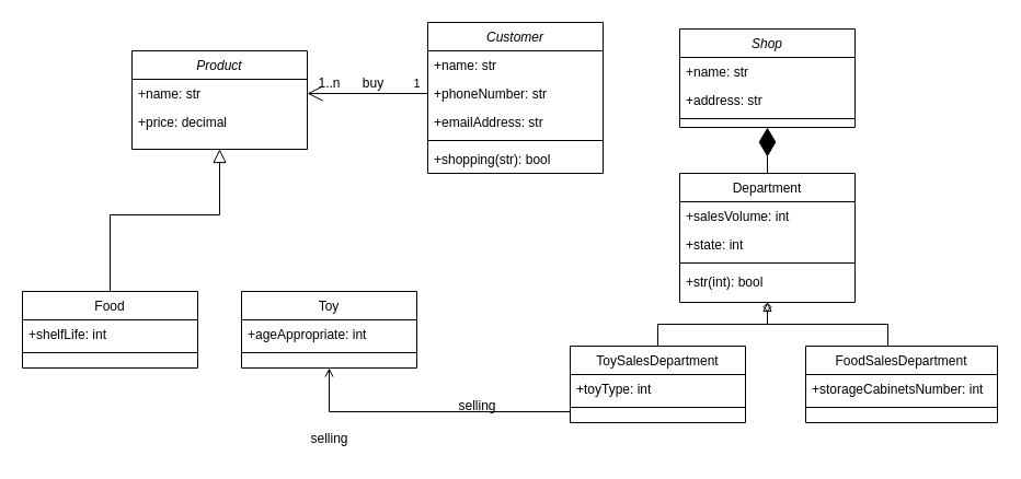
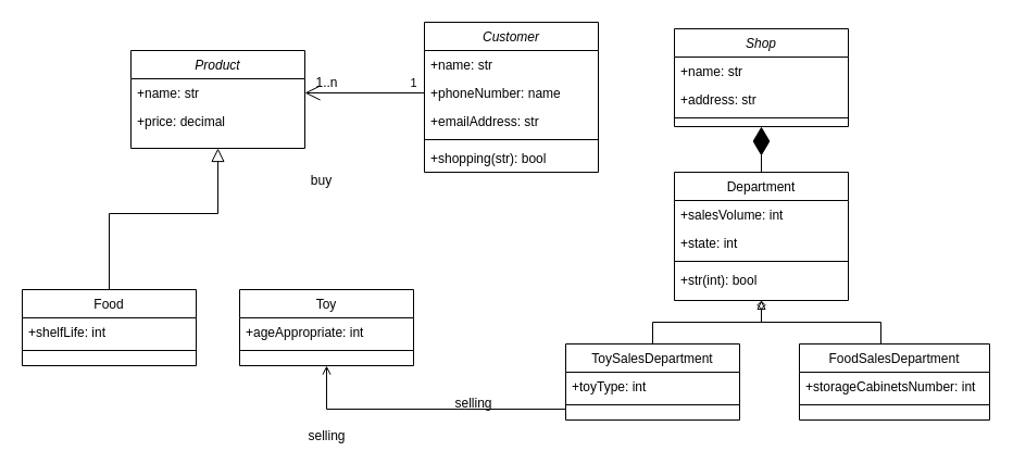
  <mxCell id="0" />
  <mxCell id="1" parent="0" />
  <mxCell id="2" value="Product" style="swimlane;fontStyle=2;align=center;verticalAlign=top;childLayout=stackLayout;horizontal=1;startSize=26;horizontalStack=0;resizeParent=1;resizeLast=0;collapsible=1;marginBottom=0;rounded=0;shadow=0;strokeWidth=1;" parent="1" vertex="1"><mxGeometry x="120" y="46" width="160" height="90" as="geometry"><mxRectangle x="230" y="140" width="160" height="26" as="alternateBounds" /></mxGeometry></mxCell>
  <mxCell id="3" value="+name: str" style="text;align=left;verticalAlign=top;spacingLeft=4;spacingRight=4;overflow=hidden;rotatable=0;points=[[0,0.5],[1,0.5]];portConstraint=eastwest;" parent="2" vertex="1"><mxGeometry y="26" width="160" height="26" as="geometry" /></mxCell>
  <mxCell id="4" value="+price: decimal" style="text;align=left;verticalAlign=top;spacingLeft=4;spacingRight=4;overflow=hidden;rotatable=0;points=[[0,0.5],[1,0.5]];portConstraint=eastwest;rounded=0;shadow=0;html=0;" parent="2" vertex="1"><mxGeometry y="52" width="160" height="26" as="geometry" /></mxCell>
  <mxCell id="5" value="Food" style="swimlane;fontStyle=0;align=center;verticalAlign=top;childLayout=stackLayout;horizontal=1;startSize=26;horizontalStack=0;resizeParent=1;resizeLast=0;collapsible=1;marginBottom=0;rounded=0;shadow=0;strokeWidth=1;" parent="1" vertex="1"><mxGeometry x="20" y="266" width="160" height="70" as="geometry"><mxRectangle x="130" y="380" width="160" height="26" as="alternateBounds" /></mxGeometry></mxCell>
  <mxCell id="6" value="+shelfLife: int" style="text;align=left;verticalAlign=top;spacingLeft=4;spacingRight=4;overflow=hidden;rotatable=0;points=[[0,0.5],[1,0.5]];portConstraint=eastwest;" parent="5" vertex="1"><mxGeometry y="26" width="160" height="26" as="geometry" /></mxCell>
  <mxCell id="7" value="" style="line;html=1;strokeWidth=1;align=left;verticalAlign=middle;spacingTop=-1;spacingLeft=3;spacingRight=3;rotatable=0;labelPosition=right;points=[];portConstraint=eastwest;" parent="5" vertex="1"><mxGeometry y="52" width="160" height="8" as="geometry" /></mxCell>
  <mxCell id="8" value="" style="endArrow=block;endSize=10;endFill=0;shadow=0;strokeWidth=1;rounded=0;edgeStyle=elbowEdgeStyle;elbow=vertical;" parent="1" source="5" target="2" edge="1"><mxGeometry width="160" relative="1" as="geometry"><mxPoint x="90" y="109" as="sourcePoint" /><mxPoint x="90" y="109" as="targetPoint" /><Array as="points"><mxPoint x="200" y="196" /></Array></mxGeometry></mxCell>
  <mxCell id="9" value="Toy" style="swimlane;fontStyle=0;align=center;verticalAlign=top;childLayout=stackLayout;horizontal=1;startSize=26;horizontalStack=0;resizeParent=1;resizeLast=0;collapsible=1;marginBottom=0;rounded=0;shadow=0;strokeWidth=1;" parent="1" vertex="1"><mxGeometry x="220" y="266" width="160" height="70" as="geometry"><mxRectangle x="340" y="380" width="170" height="26" as="alternateBounds" /></mxGeometry></mxCell>
  <mxCell id="10" value="+ageAppropriate: int" style="text;align=left;verticalAlign=top;spacingLeft=4;spacingRight=4;overflow=hidden;rotatable=0;points=[[0,0.5],[1,0.5]];portConstraint=eastwest;" parent="9" vertex="1"><mxGeometry y="26" width="160" height="26" as="geometry" /></mxCell>
  <mxCell id="11" value="" style="line;html=1;strokeWidth=1;align=left;verticalAlign=middle;spacingTop=-1;spacingLeft=3;spacingRight=3;rotatable=0;labelPosition=right;points=[];portConstraint=eastwest;" parent="9" vertex="1"><mxGeometry y="52" width="160" height="8" as="geometry" /></mxCell>
  <mxCell id="12" value="Shop" style="swimlane;fontStyle=2;align=center;verticalAlign=top;childLayout=stackLayout;horizontal=1;startSize=26;horizontalStack=0;resizeParent=1;resizeLast=0;collapsible=1;marginBottom=0;rounded=0;shadow=0;strokeWidth=1;" parent="1" vertex="1"><mxGeometry x="620" y="26" width="160" height="90" as="geometry"><mxRectangle x="230" y="140" width="160" height="26" as="alternateBounds" /></mxGeometry></mxCell>
  <mxCell id="13" value="+name: str" style="text;align=left;verticalAlign=top;spacingLeft=4;spacingRight=4;overflow=hidden;rotatable=0;points=[[0,0.5],[1,0.5]];portConstraint=eastwest;" parent="12" vertex="1"><mxGeometry y="26" width="160" height="26" as="geometry" /></mxCell>
  <mxCell id="14" value="+address: str" style="text;align=left;verticalAlign=top;spacingLeft=4;spacingRight=4;overflow=hidden;rotatable=0;points=[[0,0.5],[1,0.5]];portConstraint=eastwest;rounded=0;shadow=0;html=0;" parent="12" vertex="1"><mxGeometry y="52" width="160" height="26" as="geometry" /></mxCell>
  <mxCell id="15" value="" style="line;html=1;strokeWidth=1;align=left;verticalAlign=middle;spacingTop=-1;spacingLeft=3;spacingRight=3;rotatable=0;labelPosition=right;points=[];portConstraint=eastwest;" parent="12" vertex="1"><mxGeometry y="78" width="160" height="8" as="geometry" /></mxCell>
  <mxCell id="16" value="Customer" style="swimlane;fontStyle=2;align=center;verticalAlign=top;childLayout=stackLayout;horizontal=1;startSize=26;horizontalStack=0;resizeParent=1;resizeLast=0;collapsible=1;marginBottom=0;rounded=0;shadow=0;strokeWidth=1;" parent="1" vertex="1"><mxGeometry x="390" y="20" width="160" height="138" as="geometry"><mxRectangle x="230" y="140" width="160" height="26" as="alternateBounds" /></mxGeometry></mxCell>
  <mxCell id="17" value="+name: str" style="text;align=left;verticalAlign=top;spacingLeft=4;spacingRight=4;overflow=hidden;rotatable=0;points=[[0,0.5],[1,0.5]];portConstraint=eastwest;" parent="16" vertex="1"><mxGeometry y="26" width="160" height="26" as="geometry" /></mxCell>
- <mxCell id="18" value="+phoneNumber: str" style="text;align=left;verticalAlign=top;spacingLeft=4;spacingRight=4;overflow=hidden;rotatable=0;points=[[0,0.5],[1,0.5]];portConstraint=eastwest;rounded=0;shadow=0;html=0;" parent="16" vertex="1"><mxGeometry y="52" width="160" height="26" as="geometry" /></mxCell>
+ <mxCell id="18" value="+phoneNumber: name" style="text;align=left;verticalAlign=top;spacingLeft=4;spacingRight=4;overflow=hidden;rotatable=0;points=[[0,0.5],[1,0.5]];portConstraint=eastwest;rounded=0;shadow=0;html=0;" parent="16" vertex="1"><mxGeometry y="52" width="160" height="26" as="geometry" /></mxCell>
  <mxCell id="19" value="+emailAddress: str" style="text;align=left;verticalAlign=top;spacingLeft=4;spacingRight=4;overflow=hidden;rotatable=0;points=[[0,0.5],[1,0.5]];portConstraint=eastwest;rounded=0;shadow=0;html=0;" parent="16" vertex="1"><mxGeometry y="78" width="160" height="26" as="geometry" /></mxCell>
  <mxCell id="20" value="" style="line;html=1;strokeWidth=1;align=left;verticalAlign=middle;spacingTop=-1;spacingLeft=3;spacingRight=3;rotatable=0;labelPosition=right;points=[];portConstraint=eastwest;" parent="16" vertex="1"><mxGeometry y="104" width="160" height="8" as="geometry" /></mxCell>
  <mxCell id="21" value="+shopping(str): bool" style="text;align=left;verticalAlign=top;spacingLeft=4;spacingRight=4;overflow=hidden;rotatable=0;points=[[0,0.5],[1,0.5]];portConstraint=eastwest;" parent="16" vertex="1"><mxGeometry y="112" width="160" height="26" as="geometry" /></mxCell>
  <mxCell id="22" style="edgeStyle=orthogonalEdgeStyle;rounded=0;orthogonalLoop=1;jettySize=auto;html=1;entryX=0.5;entryY=1;entryDx=0;entryDy=0;endArrow=block;endFill=0;" edge="1" parent="1" source="23" target="30"><mxGeometry relative="1" as="geometry"><Array as="points"><mxPoint x="600" y="296" /><mxPoint x="700" y="296" /></Array></mxGeometry></mxCell>
  <mxCell id="23" value="ToySalesDepartment" style="swimlane;fontStyle=0;align=center;verticalAlign=top;childLayout=stackLayout;horizontal=1;startSize=26;horizontalStack=0;resizeParent=1;resizeLast=0;collapsible=1;marginBottom=0;rounded=0;shadow=0;strokeWidth=1;" vertex="1" parent="1"><mxGeometry x="520" y="316" width="160" height="70" as="geometry"><mxRectangle x="408" y="20" width="160" height="26" as="alternateBounds" /></mxGeometry></mxCell>
  <mxCell id="24" value="+toyType: int" style="text;align=left;verticalAlign=top;spacingLeft=4;spacingRight=4;overflow=hidden;rotatable=0;points=[[0,0.5],[1,0.5]];portConstraint=eastwest;rounded=0;shadow=0;html=0;" vertex="1" parent="23"><mxGeometry y="26" width="160" height="26" as="geometry" /></mxCell>
  <mxCell id="25" value="" style="line;html=1;strokeWidth=1;align=left;verticalAlign=middle;spacingTop=-1;spacingLeft=3;spacingRight=3;rotatable=0;labelPosition=right;points=[];portConstraint=eastwest;" vertex="1" parent="23"><mxGeometry y="52" width="160" height="8" as="geometry" /></mxCell>
  <mxCell id="26" style="edgeStyle=orthogonalEdgeStyle;rounded=0;orthogonalLoop=1;jettySize=auto;html=1;entryX=0.5;entryY=1;entryDx=0;entryDy=0;endArrow=diamond;endFill=0;" edge="1" parent="1" source="27" target="30"><mxGeometry relative="1" as="geometry"><Array as="points"><mxPoint x="810" y="296" /><mxPoint x="700" y="296" /></Array></mxGeometry></mxCell>
  <mxCell id="27" value="FoodSalesDepartment" style="swimlane;fontStyle=0;align=center;verticalAlign=top;childLayout=stackLayout;horizontal=1;startSize=26;horizontalStack=0;resizeParent=1;resizeLast=0;collapsible=1;marginBottom=0;rounded=0;shadow=0;strokeWidth=1;" vertex="1" parent="1"><mxGeometry x="735" y="316" width="175" height="70" as="geometry"><mxRectangle x="408" y="20" width="160" height="26" as="alternateBounds" /></mxGeometry></mxCell>
  <mxCell id="28" value="+storageCabinetsNumber: int" style="text;align=left;verticalAlign=top;spacingLeft=4;spacingRight=4;overflow=hidden;rotatable=0;points=[[0,0.5],[1,0.5]];portConstraint=eastwest;rounded=0;shadow=0;html=0;" vertex="1" parent="27"><mxGeometry y="26" width="175" height="26" as="geometry" /></mxCell>
  <mxCell id="29" value="" style="line;html=1;strokeWidth=1;align=left;verticalAlign=middle;spacingTop=-1;spacingLeft=3;spacingRight=3;rotatable=0;labelPosition=right;points=[];portConstraint=eastwest;" vertex="1" parent="27"><mxGeometry y="52" width="175" height="8" as="geometry" /></mxCell>
  <mxCell id="30" value="Department" style="swimlane;fontStyle=0;align=center;verticalAlign=top;childLayout=stackLayout;horizontal=1;startSize=26;horizontalStack=0;resizeParent=1;resizeLast=0;collapsible=1;marginBottom=0;rounded=0;shadow=0;strokeWidth=1;" vertex="1" parent="1"><mxGeometry x="620" y="158" width="160" height="118" as="geometry"><mxRectangle x="408" y="20" width="160" height="26" as="alternateBounds" /></mxGeometry></mxCell>
  <mxCell id="31" value="+salesVolume: int" style="text;align=left;verticalAlign=top;spacingLeft=4;spacingRight=4;overflow=hidden;rotatable=0;points=[[0,0.5],[1,0.5]];portConstraint=eastwest;rounded=0;shadow=0;html=0;" vertex="1" parent="30"><mxGeometry y="26" width="160" height="26" as="geometry" /></mxCell>
  <mxCell id="32" value="+state: int" style="text;align=left;verticalAlign=top;spacingLeft=4;spacingRight=4;overflow=hidden;rotatable=0;points=[[0,0.5],[1,0.5]];portConstraint=eastwest;rounded=0;shadow=0;html=0;" vertex="1" parent="30"><mxGeometry y="52" width="160" height="26" as="geometry" /></mxCell>
  <mxCell id="33" value="" style="line;html=1;strokeWidth=1;align=left;verticalAlign=middle;spacingTop=-1;spacingLeft=3;spacingRight=3;rotatable=0;labelPosition=right;points=[];portConstraint=eastwest;" vertex="1" parent="30"><mxGeometry y="78" width="160" height="8" as="geometry" /></mxCell>
  <mxCell id="34" value="+str(int): bool" style="text;align=left;verticalAlign=top;spacingLeft=4;spacingRight=4;overflow=hidden;rotatable=0;points=[[0,0.5],[1,0.5]];portConstraint=eastwest;" vertex="1" parent="30"><mxGeometry y="86" width="160" height="26" as="geometry" /></mxCell>
  <mxCell id="35" value="" style="endArrow=diamondThin;endFill=1;endSize=24;html=1;rounded=0;exitX=0.5;exitY=0;exitDx=0;exitDy=0;" edge="1" parent="1" source="30"><mxGeometry width="160" relative="1" as="geometry"><mxPoint x="250" y="338" as="sourcePoint" /><mxPoint x="700" y="116" as="targetPoint" /></mxGeometry></mxCell>
  <mxCell id="36" style="edgeStyle=orthogonalEdgeStyle;rounded=0;orthogonalLoop=1;jettySize=auto;html=1;exitX=0;exitY=0.5;exitDx=0;exitDy=0;entryX=0.5;entryY=1;entryDx=0;entryDy=0;endArrow=open;endFill=0;" edge="1" parent="1" target="9"><mxGeometry relative="1" as="geometry"><mxPoint x="520" y="381" as="sourcePoint" /><Array as="points"><mxPoint x="520" y="376" /><mxPoint x="300" y="376" /></Array></mxGeometry></mxCell>
  <mxCell id="37" value="&lt;span style=&quot;text-align: left;&quot;&gt;selling&lt;/span&gt;" style="text;html=1;align=center;verticalAlign=middle;resizable=0;points=[];autosize=1;strokeColor=none;fillColor=none;" vertex="1" parent="1"><mxGeometry x="270" y="386" width="60" height="30" as="geometry" /></mxCell>
  <mxCell id="38" value="&lt;span style=&quot;text-align: left;&quot;&gt;selling&lt;/span&gt;" style="text;html=1;align=center;verticalAlign=middle;resizable=0;points=[];autosize=1;strokeColor=none;fillColor=none;" vertex="1" parent="1"><mxGeometry x="405" y="356" width="60" height="30" as="geometry" /></mxCell>
  <mxCell id="39" value="" style="endArrow=open;endFill=1;endSize=12;html=1;rounded=0;strokeColor=#000000;exitX=0;exitY=0.5;exitDx=0;exitDy=0;entryX=1;entryY=0.5;entryDx=0;entryDy=0;" edge="1" parent="1" source="18" target="3"><mxGeometry width="160" relative="1" as="geometry"><mxPoint x="360" y="216" as="sourcePoint" /><mxPoint x="520" y="216" as="targetPoint" /></mxGeometry></mxCell>
  <mxCell id="40" value="1..n" style="text;html=1;align=center;verticalAlign=middle;resizable=0;points=[];autosize=1;strokeColor=none;fillColor=none;" vertex="1" parent="1"><mxGeometry x="280" y="61" width="40" height="30" as="geometry" /></mxCell>
- <mxCell id="41" value="buy" style="text;html=1;align=center;verticalAlign=middle;resizable=0;points=[];autosize=1;strokeColor=none;fillColor=none;" vertex="1" parent="1"><mxGeometry x="320" y="61" width="40" height="30" as="geometry" /></mxCell>
+ <mxCell id="41" value="buy" style="text;html=1;align=center;verticalAlign=middle;resizable=0;points=[];autosize=1;strokeColor=none;fillColor=none;" vertex="1" parent="1"><mxGeometry x="275" y="151" width="40" height="30" as="geometry" /></mxCell>
  <mxCell id="42" value="&lt;font style=&quot;font-size: 11px;&quot;&gt;1&lt;/font&gt;" style="text;html=1;align=center;verticalAlign=middle;resizable=0;points=[];autosize=1;strokeColor=none;fillColor=none;" vertex="1" parent="1"><mxGeometry x="365" y="61" width="30" height="30" as="geometry" /></mxCell>
